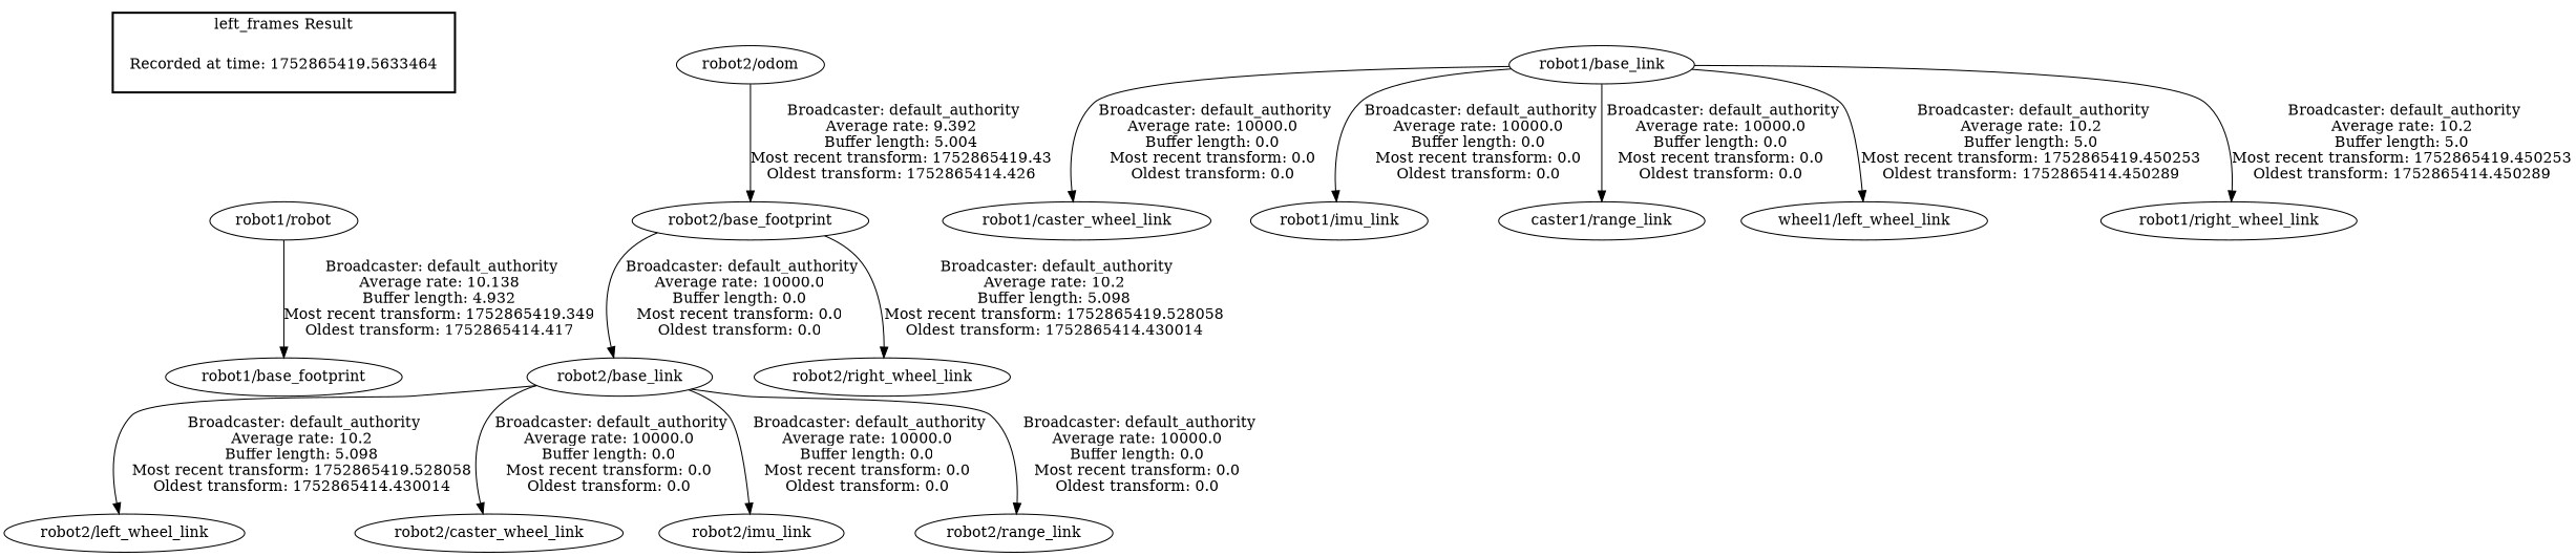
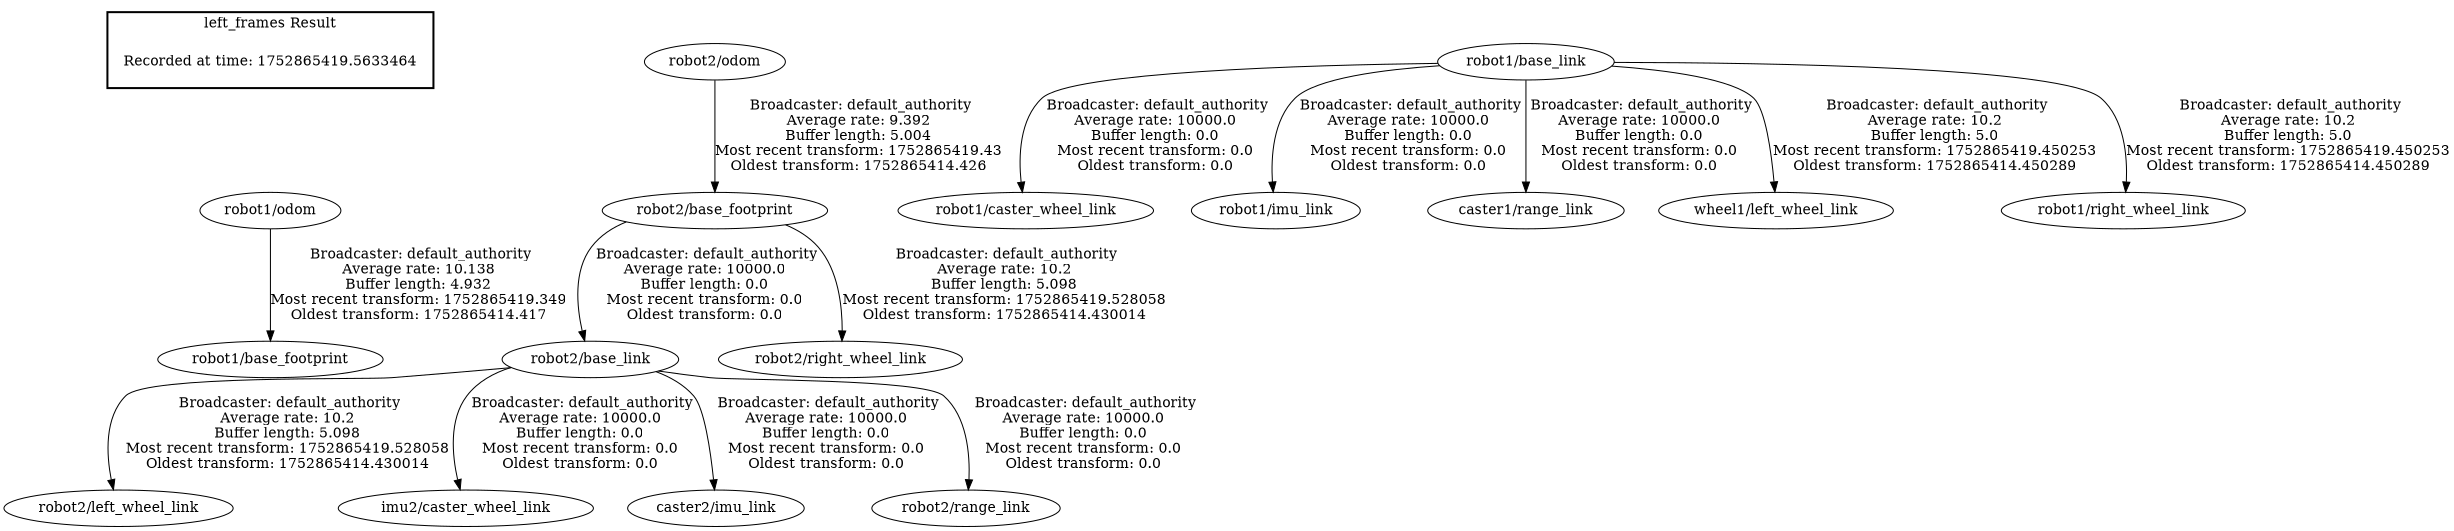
  digraph {
    "Recorded at time: 1752865419.5633464" [shape=plaintext]
-   "robot1/odom" [label="robot1/robot"]
+   "robot1/odom"
    "robot2/base_link"
    "robot2/left_wheel_link"
-   "robot2/caster_wheel_link"
-   "robot2/imu_link"
+   "robot2/caster_wheel_link" [label="imu2/caster_wheel_link"]
+   "robot2/imu_link" [label="caster2/imu_link"]
    "robot2/range_link"
    "robot2/base_footprint"
    "robot2/right_wheel_link"
    "robot2/odom"
    "robot1/base_link"
    "robot1/caster_wheel_link"
    "robot1/imu_link"
    n14 [label="caster1/range_link"]
    n15 [label="wheel1/left_wheel_link"]
    "robot1/right_wheel_link"
    "robot1/base_footprint"
    subgraph cluster_1 {
      color=black
      label="left_frames Result"
      style=bold
      "Recorded at time: 1752865419.5633464"
    }
    "Recorded at time: 1752865419.5633464" -> "robot1/odom" [style=invis]
    "robot1/odom" -> "robot1/base_footprint" [label=" Broadcaster: default_authority\nAverage rate: 10.138\nBuffer length: 4.932\nMost recent transform: 1752865419.349\nOldest transform: 1752865414.417\n"]
    "robot2/base_link" -> "robot2/left_wheel_link" [label=" Broadcaster: default_authority\nAverage rate: 10.2\nBuffer length: 5.098\nMost recent transform: 1752865419.528058\nOldest transform: 1752865414.430014\n"]
    "robot2/base_link" -> "robot2/caster_wheel_link" [label=" Broadcaster: default_authority\nAverage rate: 10000.0\nBuffer length: 0.0\nMost recent transform: 0.0\nOldest transform: 0.0\n"]
    "robot2/base_link" -> "robot2/imu_link" [label=" Broadcaster: default_authority\nAverage rate: 10000.0\nBuffer length: 0.0\nMost recent transform: 0.0\nOldest transform: 0.0\n"]
    "robot2/base_link" -> "robot2/range_link" [label=" Broadcaster: default_authority\nAverage rate: 10000.0\nBuffer length: 0.0\nMost recent transform: 0.0\nOldest transform: 0.0\n"]
    "robot2/base_footprint" -> "robot2/base_link" [label=" Broadcaster: default_authority\nAverage rate: 10000.0\nBuffer length: 0.0\nMost recent transform: 0.0\nOldest transform: 0.0\n"]
    "robot2/base_footprint" -> "robot2/right_wheel_link" [label=" Broadcaster: default_authority\nAverage rate: 10.2\nBuffer length: 5.098\nMost recent transform: 1752865419.528058\nOldest transform: 1752865414.430014\n"]
    "robot2/odom" -> "robot2/base_footprint" [label=" Broadcaster: default_authority\nAverage rate: 9.392\nBuffer length: 5.004\nMost recent transform: 1752865419.43\nOldest transform: 1752865414.426\n"]
    "robot1/base_link" -> "robot1/caster_wheel_link" [label=" Broadcaster: default_authority\nAverage rate: 10000.0\nBuffer length: 0.0\nMost recent transform: 0.0\nOldest transform: 0.0\n"]
    "robot1/base_link" -> "robot1/imu_link" [label=" Broadcaster: default_authority\nAverage rate: 10000.0\nBuffer length: 0.0\nMost recent transform: 0.0\nOldest transform: 0.0\n"]
    "robot1/base_link" -> n14 [label=" Broadcaster: default_authority\nAverage rate: 10000.0\nBuffer length: 0.0\nMost recent transform: 0.0\nOldest transform: 0.0\n"]
    "robot1/base_link" -> n15 [label=" Broadcaster: default_authority\nAverage rate: 10.2\nBuffer length: 5.0\nMost recent transform: 1752865419.450253\nOldest transform: 1752865414.450289\n"]
    "robot1/base_link" -> "robot1/right_wheel_link" [label=" Broadcaster: default_authority\nAverage rate: 10.2\nBuffer length: 5.0\nMost recent transform: 1752865419.450253\nOldest transform: 1752865414.450289\n"]
  }
